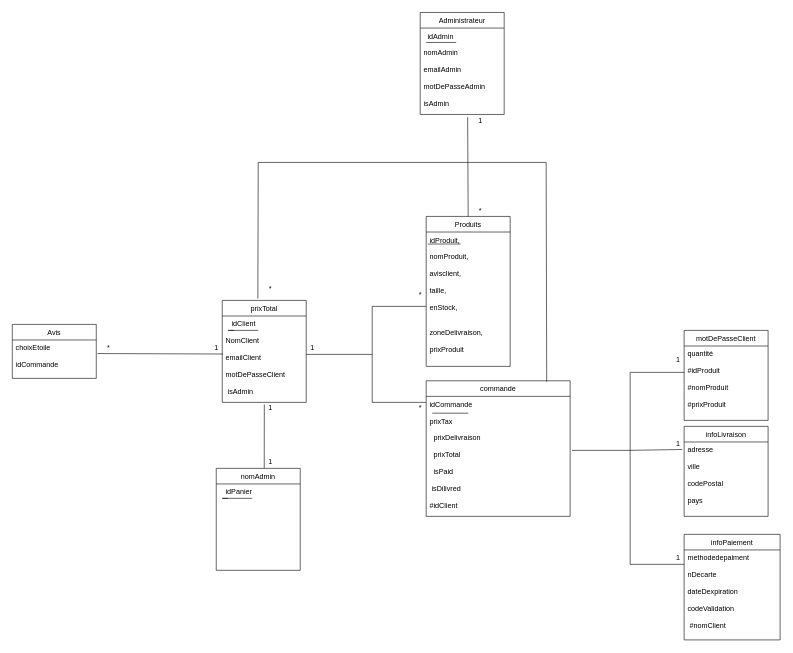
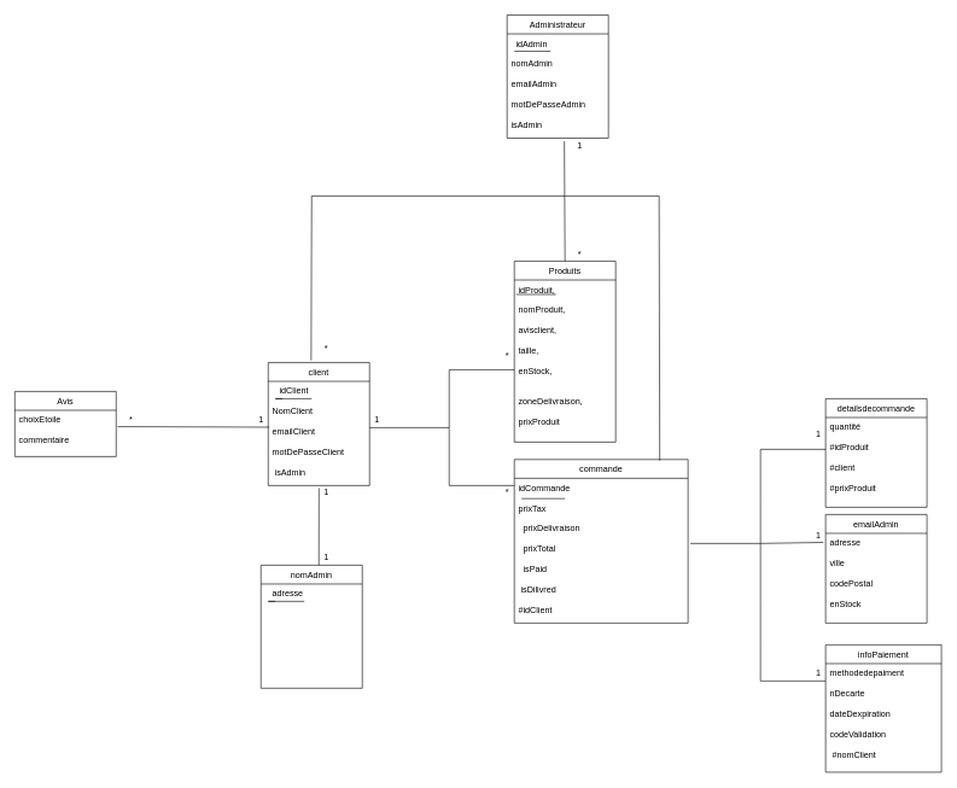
  <mxCell id="0" />
  <mxCell id="1" parent="0" />
  <mxCell id="2" value="commande" style="swimlane;fontStyle=0;childLayout=stackLayout;horizontal=1;startSize=26;fillColor=none;horizontalStack=0;resizeParent=1;resizeParentMax=0;resizeLast=0;collapsible=1;marginBottom=0;" parent="1" vertex="1"><mxGeometry x="710" y="634" width="240" height="226" as="geometry" /></mxCell>
  <mxCell id="3" value="" style="endArrow=none;html=1;rounded=0;" parent="2" edge="1"><mxGeometry width="50" height="50" relative="1" as="geometry"><mxPoint x="10" y="54" as="sourcePoint" /><mxPoint x="70" y="54" as="targetPoint" /></mxGeometry></mxCell>
  <mxCell id="4" value="idCommande &#10;  &#10;prixTax&#10;&#10;  prixDelivraison&#10;&#10;  prixTotal&#10;&#10;  isPaid&#10;&#10; isDilivred&#10;&#10;#idClient" style="text;strokeColor=none;fillColor=none;align=left;verticalAlign=top;spacingLeft=4;spacingRight=4;overflow=hidden;rotatable=0;points=[[0,0.5],[1,0.5]];portConstraint=eastwest;shadow=1;" parent="2" vertex="1"><mxGeometry y="26" width="240" height="200" as="geometry" /></mxCell>
- <mxCell id="5" value="prixTotal" style="swimlane;fontStyle=0;childLayout=stackLayout;horizontal=1;startSize=26;fillColor=none;horizontalStack=0;resizeParent=1;resizeParentMax=0;resizeLast=0;collapsible=1;marginBottom=0;strokeColor=#000000;" parent="1" vertex="1"><mxGeometry x="370" y="500" width="140" height="170" as="geometry" /></mxCell>
+ <mxCell id="5" value="client" style="swimlane;fontStyle=0;childLayout=stackLayout;horizontal=1;startSize=26;fillColor=none;horizontalStack=0;resizeParent=1;resizeParentMax=0;resizeLast=0;collapsible=1;marginBottom=0;strokeColor=#000000;" parent="1" vertex="1"><mxGeometry x="370" y="500" width="140" height="170" as="geometry" /></mxCell>
  <mxCell id="6" value="" style="endArrow=none;html=1;rounded=0;" parent="5" edge="1"><mxGeometry width="50" height="50" relative="1" as="geometry"><mxPoint x="20" y="50" as="sourcePoint" /><mxPoint x="60" y="50" as="targetPoint" /><Array as="points"><mxPoint x="10" y="50" /><mxPoint x="20" y="50" /></Array></mxGeometry></mxCell>
  <mxCell id="7" value="   idClient&#10;&#10;NomClient&#10;&#10;emailClient&#10;&#10;motDePasseClient&#10;&#10; isAdmin" style="text;strokeColor=none;fillColor=none;align=left;verticalAlign=top;spacingLeft=4;spacingRight=4;overflow=hidden;rotatable=0;points=[[0,0.5],[1,0.5]];portConstraint=eastwest;" parent="5" vertex="1"><mxGeometry y="26" width="140" height="144" as="geometry" /></mxCell>
  <mxCell id="8" value="Produits" style="swimlane;fontStyle=0;childLayout=stackLayout;horizontal=1;startSize=26;fillColor=none;horizontalStack=0;resizeParent=1;resizeParentMax=0;resizeLast=0;collapsible=1;marginBottom=0;strokeColor=#000000;" parent="1" vertex="1"><mxGeometry x="710" y="360" width="140" height="250" as="geometry" /></mxCell>
  <mxCell id="9" value="" style="endArrow=none;html=1;rounded=0;" parent="8" edge="1"><mxGeometry width="50" height="50" relative="1" as="geometry"><mxPoint x="2.5" y="46" as="sourcePoint" /><mxPoint x="57.5" y="46" as="targetPoint" /><Array as="points"><mxPoint x="37.5" y="46" /></Array></mxGeometry></mxCell>
  <mxCell id="10" value="idProduit, &#10;&#10;nomProduit, &#10;&#10;avisclient, &#10;&#10;taille, &#10;&#10;enStock,&#10;&#10;&#10;zoneDelivraison, &#10;&#10;prixProduit" style="text;strokeColor=none;fillColor=none;align=left;verticalAlign=top;spacingLeft=4;spacingRight=4;overflow=hidden;rotatable=0;points=[[0,0.5],[1,0.5]];portConstraint=eastwest;" parent="8" vertex="1"><mxGeometry y="26" width="140" height="224" as="geometry" /></mxCell>
- <mxCell id="11" value="motDePasseClient" style="swimlane;fontStyle=0;childLayout=stackLayout;horizontal=1;startSize=26;fillColor=none;horizontalStack=0;resizeParent=1;resizeParentMax=0;resizeLast=0;collapsible=1;marginBottom=0;strokeColor=#000000;" parent="1" vertex="1"><mxGeometry x="1140" y="550" width="140" height="150" as="geometry" /></mxCell>
- <mxCell id="12" value="quantité&#10;&#10;#idProduit&#10;&#10;#nomProduit&#10;&#10;#prixProduit" style="text;strokeColor=none;fillColor=none;align=left;verticalAlign=top;spacingLeft=4;spacingRight=4;overflow=hidden;rotatable=0;points=[[0,0.5],[1,0.5]];portConstraint=eastwest;" parent="11" vertex="1"><mxGeometry y="26" width="140" height="124" as="geometry" /></mxCell>
+ <mxCell id="11" value="detailsdecommande" style="swimlane;fontStyle=0;childLayout=stackLayout;horizontal=1;startSize=26;fillColor=none;horizontalStack=0;resizeParent=1;resizeParentMax=0;resizeLast=0;collapsible=1;marginBottom=0;strokeColor=#000000;" parent="1" vertex="1"><mxGeometry x="1140" y="550" width="140" height="150" as="geometry" /></mxCell>
+ <mxCell id="12" value="quantité&#10;&#10;#idProduit&#10;&#10;#client&#10;&#10;#prixProduit" style="text;strokeColor=none;fillColor=none;align=left;verticalAlign=top;spacingLeft=4;spacingRight=4;overflow=hidden;rotatable=0;points=[[0,0.5],[1,0.5]];portConstraint=eastwest;" parent="11" vertex="1"><mxGeometry y="26" width="140" height="124" as="geometry" /></mxCell>
  <mxCell id="13" value="infoPaiement" style="swimlane;fontStyle=0;childLayout=stackLayout;horizontal=1;startSize=26;fillColor=none;horizontalStack=0;resizeParent=1;resizeParentMax=0;resizeLast=0;collapsible=1;marginBottom=0;strokeColor=#000000;" parent="1" vertex="1"><mxGeometry x="1140" y="890" width="160" height="176" as="geometry" /></mxCell>
  <mxCell id="14" value="methodedepaiment&#10;&#10;nDecarte&#10;&#10;dateDexpiration&#10;&#10;codeValidation&#10;&#10; #nomClient" style="text;strokeColor=none;fillColor=none;align=left;verticalAlign=top;spacingLeft=4;spacingRight=4;overflow=hidden;rotatable=0;points=[[0,0.5],[1,0.5]];portConstraint=eastwest;" parent="13" vertex="1"><mxGeometry y="26" width="160" height="150" as="geometry" /></mxCell>
- <mxCell id="15" value="infoLivraison" style="swimlane;fontStyle=0;childLayout=stackLayout;horizontal=1;startSize=26;fillColor=none;horizontalStack=0;resizeParent=1;resizeParentMax=0;resizeLast=0;collapsible=1;marginBottom=0;strokeColor=#000000;" parent="1" vertex="1"><mxGeometry x="1140" y="710" width="140" height="150" as="geometry" /></mxCell>
- <mxCell id="16" value="adresse&#10;&#10;ville&#10;&#10;codePostal&#10;&#10;pays" style="text;strokeColor=none;fillColor=none;align=left;verticalAlign=top;spacingLeft=4;spacingRight=4;overflow=hidden;rotatable=0;points=[[0,0.5],[1,0.5]];portConstraint=eastwest;" parent="15" vertex="1"><mxGeometry y="26" width="140" height="124" as="geometry" /></mxCell>
+ <mxCell id="15" value="emailAdmin" style="swimlane;fontStyle=0;childLayout=stackLayout;horizontal=1;startSize=26;fillColor=none;horizontalStack=0;resizeParent=1;resizeParentMax=0;resizeLast=0;collapsible=1;marginBottom=0;strokeColor=#000000;" parent="1" vertex="1"><mxGeometry x="1140" y="710" width="140" height="150" as="geometry" /></mxCell>
+ <mxCell id="16" value="adresse&#10;&#10;ville&#10;&#10;codePostal&#10;&#10;enStock" style="text;strokeColor=none;fillColor=none;align=left;verticalAlign=top;spacingLeft=4;spacingRight=4;overflow=hidden;rotatable=0;points=[[0,0.5],[1,0.5]];portConstraint=eastwest;" parent="15" vertex="1"><mxGeometry y="26" width="140" height="124" as="geometry" /></mxCell>
  <mxCell id="17" value="Avis" style="swimlane;fontStyle=0;childLayout=stackLayout;horizontal=1;startSize=26;fillColor=none;horizontalStack=0;resizeParent=1;resizeParentMax=0;resizeLast=0;collapsible=1;marginBottom=0;strokeColor=#000000;" parent="1" vertex="1"><mxGeometry x="20" y="540" width="140" height="90" as="geometry" /></mxCell>
- <mxCell id="18" value="choixEtoile&#10;&#10;idCommande" style="text;strokeColor=none;fillColor=none;align=left;verticalAlign=top;spacingLeft=4;spacingRight=4;overflow=hidden;rotatable=0;points=[[0,0.5],[1,0.5]];portConstraint=eastwest;" parent="17" vertex="1"><mxGeometry y="26" width="140" height="64" as="geometry" /></mxCell>
+ <mxCell id="18" value="choixEtoile&#10;&#10;commentaire" style="text;strokeColor=none;fillColor=none;align=left;verticalAlign=top;spacingLeft=4;spacingRight=4;overflow=hidden;rotatable=0;points=[[0,0.5],[1,0.5]];portConstraint=eastwest;" parent="17" vertex="1"><mxGeometry y="26" width="140" height="64" as="geometry" /></mxCell>
  <mxCell id="19" value="Administrateur" style="swimlane;fontStyle=0;childLayout=stackLayout;horizontal=1;startSize=26;fillColor=none;horizontalStack=0;resizeParent=1;resizeParentMax=0;resizeLast=0;collapsible=1;marginBottom=0;strokeColor=#000000;" parent="1" vertex="1"><mxGeometry x="700" y="20" width="140" height="170" as="geometry" /></mxCell>
  <mxCell id="20" value="" style="endArrow=none;html=1;rounded=0;" parent="19" edge="1"><mxGeometry width="50" height="50" relative="1" as="geometry"><mxPoint x="10" y="50" as="sourcePoint" /><mxPoint x="60" y="50" as="targetPoint" /></mxGeometry></mxCell>
  <mxCell id="21" value="  idAdmin&#10;&#10;nomAdmin&#10;&#10;emailAdmin&#10;&#10;motDePasseAdmin&#10;&#10;isAdmin" style="text;strokeColor=none;fillColor=none;align=left;verticalAlign=top;spacingLeft=4;spacingRight=4;overflow=hidden;rotatable=0;points=[[0,0.5],[1,0.5]];portConstraint=eastwest;" parent="19" vertex="1"><mxGeometry y="26" width="140" height="144" as="geometry" /></mxCell>
  <mxCell id="22" value="" style="endArrow=none;html=1;rounded=0;" parent="1" edge="1"><mxGeometry width="50" height="50" relative="1" as="geometry"><mxPoint x="510" y="590" as="sourcePoint" /><mxPoint x="620" y="590" as="targetPoint" /></mxGeometry></mxCell>
  <mxCell id="23" value="" style="endArrow=none;html=1;rounded=0;" parent="1" edge="1"><mxGeometry width="50" height="50" relative="1" as="geometry"><mxPoint x="620" y="590" as="sourcePoint" /><mxPoint x="620" y="510" as="targetPoint" /></mxGeometry></mxCell>
  <mxCell id="24" value="" style="endArrow=none;html=1;rounded=0;" parent="1" edge="1"><mxGeometry width="50" height="50" relative="1" as="geometry"><mxPoint x="620" y="670" as="sourcePoint" /><mxPoint x="620" y="590" as="targetPoint" /></mxGeometry></mxCell>
  <mxCell id="25" value="" style="endArrow=none;html=1;rounded=0;" parent="1" edge="1"><mxGeometry width="50" height="50" relative="1" as="geometry"><mxPoint x="620" y="510" as="sourcePoint" /><mxPoint x="710" y="510" as="targetPoint" /></mxGeometry></mxCell>
  <mxCell id="26" value="" style="endArrow=none;html=1;rounded=0;" parent="1" edge="1"><mxGeometry width="50" height="50" relative="1" as="geometry"><mxPoint x="620" y="670" as="sourcePoint" /><mxPoint x="710" y="670" as="targetPoint" /></mxGeometry></mxCell>
  <mxCell id="27" value="" style="endArrow=none;html=1;rounded=0;exitX=1.013;exitY=0.45;exitDx=0;exitDy=0;exitPerimeter=0;" parent="1" source="4" edge="1"><mxGeometry width="50" height="50" relative="1" as="geometry"><mxPoint x="1000" y="750" as="sourcePoint" /><mxPoint x="1050" y="750" as="targetPoint" /></mxGeometry></mxCell>
  <mxCell id="28" value="" style="endArrow=none;html=1;rounded=0;" parent="1" edge="1"><mxGeometry width="50" height="50" relative="1" as="geometry"><mxPoint x="1050" y="750" as="sourcePoint" /><mxPoint x="1050" y="690" as="targetPoint" /></mxGeometry></mxCell>
  <mxCell id="29" value="" style="endArrow=none;html=1;rounded=0;" parent="1" edge="1"><mxGeometry width="50" height="50" relative="1" as="geometry"><mxPoint x="1050" y="830" as="sourcePoint" /><mxPoint x="1050" y="750" as="targetPoint" /></mxGeometry></mxCell>
  <mxCell id="30" value="" style="endArrow=none;html=1;rounded=0;entryX=-0.023;entryY=0.101;entryDx=0;entryDy=0;entryPerimeter=0;" parent="1" target="16" edge="1"><mxGeometry width="50" height="50" relative="1" as="geometry"><mxPoint x="1050" y="750" as="sourcePoint" /><mxPoint x="1120" y="750" as="targetPoint" /></mxGeometry></mxCell>
  <mxCell id="31" value="" style="endArrow=none;html=1;rounded=0;" parent="1" edge="1"><mxGeometry width="50" height="50" relative="1" as="geometry"><mxPoint x="1050" y="690" as="sourcePoint" /><mxPoint x="1050" y="620" as="targetPoint" /></mxGeometry></mxCell>
  <mxCell id="32" value="" style="endArrow=none;html=1;rounded=0;" parent="1" edge="1"><mxGeometry width="50" height="50" relative="1" as="geometry"><mxPoint x="1050" y="890" as="sourcePoint" /><mxPoint x="1050" y="830" as="targetPoint" /></mxGeometry></mxCell>
  <mxCell id="33" value="" style="endArrow=none;html=1;rounded=0;" parent="1" edge="1"><mxGeometry width="50" height="50" relative="1" as="geometry"><mxPoint x="1050" y="620" as="sourcePoint" /><mxPoint x="1140" y="620" as="targetPoint" /></mxGeometry></mxCell>
  <mxCell id="34" value="" style="endArrow=none;html=1;rounded=0;" parent="1" edge="1"><mxGeometry width="50" height="50" relative="1" as="geometry"><mxPoint x="1050" y="940" as="sourcePoint" /><mxPoint x="1050" y="890" as="targetPoint" /></mxGeometry></mxCell>
  <mxCell id="35" value="" style="endArrow=none;html=1;rounded=0;" parent="1" edge="1"><mxGeometry width="50" height="50" relative="1" as="geometry"><mxPoint x="1050" y="940" as="sourcePoint" /><mxPoint x="1140" y="940" as="targetPoint" /></mxGeometry></mxCell>
  <mxCell id="36" value="" style="endArrow=none;html=1;rounded=0;exitX=1.014;exitY=0.353;exitDx=0;exitDy=0;exitPerimeter=0;entryX=0.011;entryY=0.44;entryDx=0;entryDy=0;entryPerimeter=0;" parent="1" source="18" target="7" edge="1"><mxGeometry width="50" height="50" relative="1" as="geometry"><mxPoint x="230" y="610" as="sourcePoint" /><mxPoint x="280" y="560" as="targetPoint" /></mxGeometry></mxCell>
  <mxCell id="37" value="" style="endArrow=none;html=1;rounded=0;entryX=0.565;entryY=1.031;entryDx=0;entryDy=0;entryPerimeter=0;exitX=0.5;exitY=0;exitDx=0;exitDy=0;" parent="1" source="8" target="21" edge="1"><mxGeometry width="50" height="50" relative="1" as="geometry"><mxPoint x="780" y="350" as="sourcePoint" /><mxPoint x="795" y="230" as="targetPoint" /></mxGeometry></mxCell>
  <mxCell id="38" value="" style="endArrow=none;html=1;rounded=0;" parent="1" edge="1"><mxGeometry width="50" height="50" relative="1" as="geometry"><mxPoint x="430" y="270" as="sourcePoint" /><mxPoint x="780" y="270" as="targetPoint" /></mxGeometry></mxCell>
  <mxCell id="39" value="" style="endArrow=none;html=1;rounded=0;exitX=0.424;exitY=-0.018;exitDx=0;exitDy=0;exitPerimeter=0;" parent="1" source="5" edge="1"><mxGeometry width="50" height="50" relative="1" as="geometry"><mxPoint x="430" y="490" as="sourcePoint" /><mxPoint x="430" y="270" as="targetPoint" /></mxGeometry></mxCell>
  <mxCell id="40" value="" style="endArrow=none;html=1;rounded=0;" parent="1" edge="1"><mxGeometry width="50" height="50" relative="1" as="geometry"><mxPoint x="780" y="270" as="sourcePoint" /><mxPoint x="910" y="270" as="targetPoint" /></mxGeometry></mxCell>
  <mxCell id="41" value="" style="endArrow=none;html=1;rounded=0;exitX=0.837;exitY=0.007;exitDx=0;exitDy=0;exitPerimeter=0;" parent="1" source="2" edge="1"><mxGeometry width="50" height="50" relative="1" as="geometry"><mxPoint x="910" y="630" as="sourcePoint" /><mxPoint x="910" y="270" as="targetPoint" /></mxGeometry></mxCell>
  <mxCell id="42" value="1" style="text;html=1;align=center;verticalAlign=middle;resizable=0;points=[];autosize=1;strokeColor=none;fillColor=none;" parent="1" vertex="1"><mxGeometry x="790" y="190" width="20" height="20" as="geometry" /></mxCell>
  <mxCell id="43" value="*" style="text;html=1;align=center;verticalAlign=middle;resizable=0;points=[];autosize=1;strokeColor=none;fillColor=none;" parent="1" vertex="1"><mxGeometry x="790" y="340" width="20" height="20" as="geometry" /></mxCell>
  <mxCell id="44" value="*" style="text;html=1;align=center;verticalAlign=middle;resizable=0;points=[];autosize=1;strokeColor=none;fillColor=none;" parent="1" vertex="1"><mxGeometry x="440" y="470" width="20" height="20" as="geometry" /></mxCell>
  <mxCell id="45" value="1" style="text;html=1;align=center;verticalAlign=middle;resizable=0;points=[];autosize=1;strokeColor=none;fillColor=none;" parent="1" vertex="1"><mxGeometry x="350" y="570" width="20" height="20" as="geometry" /></mxCell>
  <mxCell id="46" value="*" style="text;html=1;align=center;verticalAlign=middle;resizable=0;points=[];autosize=1;strokeColor=none;fillColor=none;" parent="1" vertex="1"><mxGeometry x="170" y="570" width="20" height="20" as="geometry" /></mxCell>
  <mxCell id="47" value="1" style="text;html=1;align=center;verticalAlign=middle;resizable=0;points=[];autosize=1;strokeColor=none;fillColor=none;" parent="1" vertex="1"><mxGeometry x="510" y="570" width="20" height="20" as="geometry" /></mxCell>
  <mxCell id="48" value="*" style="text;html=1;align=center;verticalAlign=middle;resizable=0;points=[];autosize=1;strokeColor=none;fillColor=none;" parent="1" vertex="1"><mxGeometry x="690" y="480" width="20" height="20" as="geometry" /></mxCell>
  <mxCell id="49" value="*" style="text;html=1;align=center;verticalAlign=middle;resizable=0;points=[];autosize=1;strokeColor=none;fillColor=none;" parent="1" vertex="1"><mxGeometry x="690" y="670" width="20" height="20" as="geometry" /></mxCell>
  <mxCell id="50" value="1" style="text;html=1;align=center;verticalAlign=middle;resizable=0;points=[];autosize=1;strokeColor=none;fillColor=none;" parent="1" vertex="1"><mxGeometry x="1120" y="590" width="20" height="20" as="geometry" /></mxCell>
  <mxCell id="51" value="1" style="text;html=1;align=center;verticalAlign=middle;resizable=0;points=[];autosize=1;strokeColor=none;fillColor=none;" parent="1" vertex="1"><mxGeometry x="1120" y="730" width="20" height="20" as="geometry" /></mxCell>
  <mxCell id="52" value="1" style="text;html=1;align=center;verticalAlign=middle;resizable=0;points=[];autosize=1;strokeColor=none;fillColor=none;" parent="1" vertex="1"><mxGeometry x="1120" y="920" width="20" height="20" as="geometry" /></mxCell>
  <mxCell id="53" value="" style="endArrow=none;html=1;rounded=0;entryX=0.501;entryY=1.024;entryDx=0;entryDy=0;entryPerimeter=0;" edge="1" parent="1" target="7"><mxGeometry width="50" height="50" relative="1" as="geometry"><mxPoint x="440" y="780" as="sourcePoint" /><mxPoint x="479.58" y="770.77" as="targetPoint" /></mxGeometry></mxCell>
  <mxCell id="54" value="nomAdmin" style="swimlane;fontStyle=0;childLayout=stackLayout;horizontal=1;startSize=26;fillColor=none;horizontalStack=0;resizeParent=1;resizeParentMax=0;resizeLast=0;collapsible=1;marginBottom=0;strokeColor=#000000;" vertex="1" parent="1"><mxGeometry x="360" y="780" width="140" height="170" as="geometry" /></mxCell>
  <mxCell id="55" value="" style="endArrow=none;html=1;rounded=0;" edge="1" parent="54"><mxGeometry width="50" height="50" relative="1" as="geometry"><mxPoint x="20" y="50" as="sourcePoint" /><mxPoint x="60" y="50" as="targetPoint" /><Array as="points"><mxPoint x="10" y="50" /><mxPoint x="20" y="50" /></Array></mxGeometry></mxCell>
- <mxCell id="56" value="   idPanier&#10;" style="text;strokeColor=none;fillColor=none;align=left;verticalAlign=top;spacingLeft=4;spacingRight=4;overflow=hidden;rotatable=0;points=[[0,0.5],[1,0.5]];portConstraint=eastwest;" vertex="1" parent="54"><mxGeometry y="26" width="140" height="144" as="geometry" /></mxCell>
+ <mxCell id="56" value="   adresse&#10;" style="text;strokeColor=none;fillColor=none;align=left;verticalAlign=top;spacingLeft=4;spacingRight=4;overflow=hidden;rotatable=0;points=[[0,0.5],[1,0.5]];portConstraint=eastwest;" vertex="1" parent="54"><mxGeometry y="26" width="140" height="144" as="geometry" /></mxCell>
  <mxCell id="57" value="1" style="text;html=1;align=center;verticalAlign=middle;resizable=0;points=[];autosize=1;strokeColor=none;fillColor=none;hachureGap=4;" vertex="1" parent="1"><mxGeometry x="440" y="670" width="20" height="20" as="geometry" /></mxCell>
  <mxCell id="58" value="1" style="text;html=1;align=center;verticalAlign=middle;resizable=0;points=[];autosize=1;strokeColor=none;fillColor=none;hachureGap=4;" vertex="1" parent="1"><mxGeometry x="440" y="760" width="20" height="20" as="geometry" /></mxCell>
